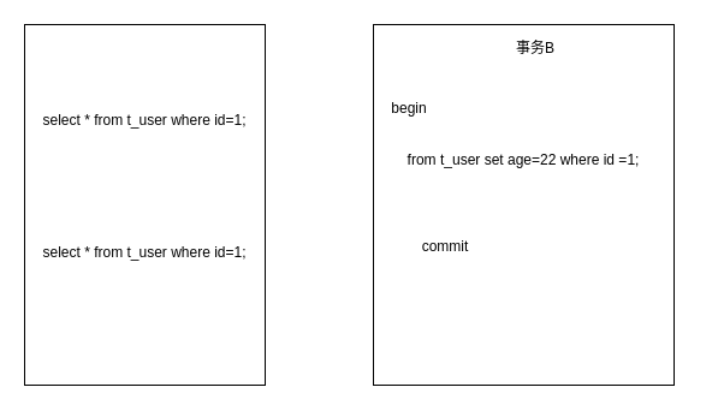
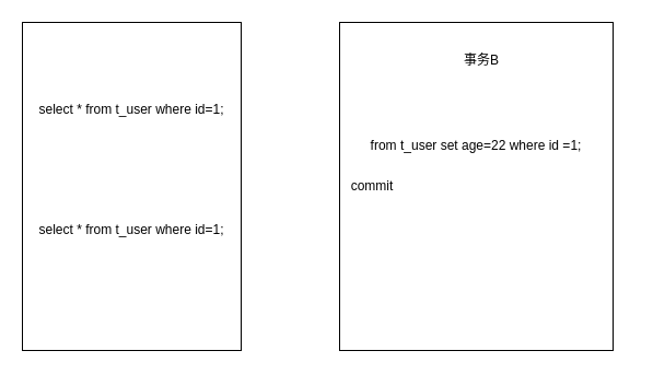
  <mxCell id="0" />
  <mxCell id="1" parent="0" />
  <mxCell id="2" value="" style="rounded=0;whiteSpace=wrap;html=1;" vertex="1" parent="1"><mxGeometry x="20" y="20" width="200" height="300" as="geometry" /></mxCell>
  <mxCell id="3" value="" style="rounded=0;whiteSpace=wrap;html=1;" vertex="1" parent="1"><mxGeometry x="310" y="20" width="250" height="300" as="geometry" /></mxCell>
- <mxCell id="4" value="事务B" style="text;html=1;strokeColor=none;fillColor=none;align=center;verticalAlign=middle;whiteSpace=wrap;rounded=0;" vertex="1" parent="1"><mxGeometry x="425" y="30" width="40" height="20" as="geometry" /></mxCell>
+ <mxCell id="4" value="事务B" style="text;html=1;strokeColor=none;fillColor=none;align=center;verticalAlign=middle;whiteSpace=wrap;rounded=0;" vertex="1" parent="1"><mxGeometry x="420" y="45" width="40" height="20" as="geometry" /></mxCell>
  <mxCell id="5" value="select * from t_user where id=1;" style="text;html=1;strokeColor=none;fillColor=none;align=center;verticalAlign=middle;whiteSpace=wrap;rounded=0;" vertex="1" parent="1"><mxGeometry x="30" y="90" width="180" height="20" as="geometry" /></mxCell>
  <mxCell id="6" value="&lt;br&gt;from t_user set age=22 where id =1;" style="text;html=1;strokeColor=none;fillColor=none;align=center;verticalAlign=middle;whiteSpace=wrap;rounded=0;" vertex="1" parent="1"><mxGeometry x="295" y="110" width="280" height="30" as="geometry" /></mxCell>
- <mxCell id="7" value="begin" style="text;html=1;strokeColor=none;fillColor=none;align=center;verticalAlign=middle;whiteSpace=wrap;rounded=0;" vertex="1" parent="1"><mxGeometry x="320" y="80" width="40" height="20" as="geometry" /></mxCell>
- <mxCell id="8" value="commit" style="text;html=1;strokeColor=none;fillColor=none;align=center;verticalAlign=middle;whiteSpace=wrap;rounded=0;" vertex="1" parent="1"><mxGeometry x="350" y="195" width="40" height="20" as="geometry" /></mxCell>
+ <mxCell id="8" value="commit" style="text;html=1;strokeColor=none;fillColor=none;align=center;verticalAlign=middle;whiteSpace=wrap;rounded=0;" vertex="1" parent="1"><mxGeometry x="320" y="160" width="40" height="20" as="geometry" /></mxCell>
  <mxCell id="9" value="select * from t_user where id=1;" style="text;html=1;strokeColor=none;fillColor=none;align=center;verticalAlign=middle;whiteSpace=wrap;rounded=0;" vertex="1" parent="1"><mxGeometry x="30" y="200" width="180" height="20" as="geometry" /></mxCell>
